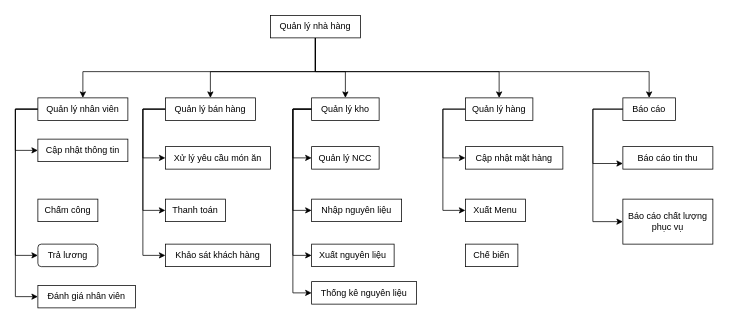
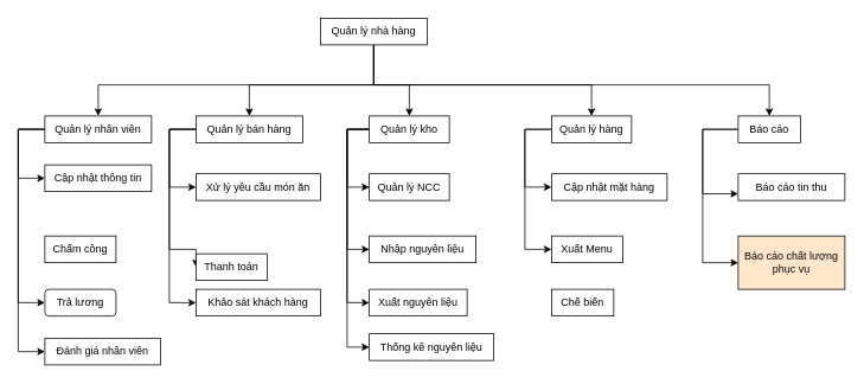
  <mxCell id="0" />
  <mxCell id="1" parent="0" />
  <mxCell id="2" style="edgeStyle=orthogonalEdgeStyle;rounded=0;orthogonalLoop=1;jettySize=auto;html=1;entryX=0.5;entryY=0;entryDx=0;entryDy=0;" edge="1" parent="1" source="7" target="20"><mxGeometry relative="1" as="geometry"><Array as="points"><mxPoint x="420" y="95" /><mxPoint x="460" y="95" /></Array></mxGeometry></mxCell>
  <mxCell id="3" style="edgeStyle=orthogonalEdgeStyle;rounded=0;orthogonalLoop=1;jettySize=auto;html=1;entryX=0.5;entryY=0;entryDx=0;entryDy=0;exitX=0.5;exitY=1;exitDx=0;exitDy=0;" edge="1" parent="1" source="7" target="15"><mxGeometry relative="1" as="geometry"><mxPoint x="420" y="95" as="sourcePoint" /><Array as="points"><mxPoint x="420" y="95" /><mxPoint x="280" y="95" /></Array></mxGeometry></mxCell>
  <mxCell id="4" style="edgeStyle=orthogonalEdgeStyle;rounded=0;orthogonalLoop=1;jettySize=auto;html=1;exitX=0.5;exitY=1;exitDx=0;exitDy=0;" edge="1" parent="1" source="7" target="11"><mxGeometry relative="1" as="geometry"><mxPoint x="420" y="95" as="sourcePoint" /><Array as="points"><mxPoint x="420" y="95" /><mxPoint x="110" y="95" /></Array></mxGeometry></mxCell>
  <mxCell id="5" style="edgeStyle=orthogonalEdgeStyle;rounded=0;orthogonalLoop=1;jettySize=auto;html=1;entryX=0.5;entryY=0;entryDx=0;entryDy=0;" edge="1" parent="1" source="7" target="23"><mxGeometry relative="1" as="geometry"><Array as="points"><mxPoint x="420" y="95" /><mxPoint x="665" y="95" /></Array></mxGeometry></mxCell>
  <mxCell id="6" style="edgeStyle=orthogonalEdgeStyle;rounded=0;orthogonalLoop=1;jettySize=auto;html=1;entryX=0.5;entryY=0;entryDx=0;entryDy=0;" edge="1" parent="1" source="7" target="37"><mxGeometry relative="1" as="geometry"><Array as="points"><mxPoint x="420" y="95" /><mxPoint x="865" y="95" /></Array></mxGeometry></mxCell>
  <mxCell id="7" value="Quản lý nhà hàng" style="rounded=0;whiteSpace=wrap;html=1;" vertex="1" parent="1"><mxGeometry x="360" y="20" width="120" height="30" as="geometry" /></mxCell>
  <mxCell id="8" style="edgeStyle=orthogonalEdgeStyle;rounded=0;orthogonalLoop=1;jettySize=auto;html=1;entryX=0;entryY=0.5;entryDx=0;entryDy=0;" edge="1" parent="1" source="11" target="25"><mxGeometry relative="1" as="geometry"><mxPoint x="40" y="405" as="targetPoint" /><Array as="points"><mxPoint x="20" y="145" /><mxPoint x="20" y="395" /></Array></mxGeometry></mxCell>
  <mxCell id="9" style="edgeStyle=orthogonalEdgeStyle;rounded=0;orthogonalLoop=1;jettySize=auto;html=1;entryX=0;entryY=0.5;entryDx=0;entryDy=0;" edge="1" parent="1" source="11" target="26"><mxGeometry relative="1" as="geometry"><mxPoint x="20" y="345" as="targetPoint" /><Array as="points"><mxPoint x="20" y="145" /><mxPoint x="20" y="340" /></Array></mxGeometry></mxCell>
  <mxCell id="10" style="edgeStyle=orthogonalEdgeStyle;rounded=0;orthogonalLoop=1;jettySize=auto;html=1;entryX=0;entryY=0.5;entryDx=0;entryDy=0;" edge="1" parent="1" source="11" target="24"><mxGeometry relative="1" as="geometry"><Array as="points"><mxPoint x="20" y="145" /><mxPoint x="20" y="200" /></Array></mxGeometry></mxCell>
  <mxCell id="11" value="Quản lý nhân viên" style="rounded=0;whiteSpace=wrap;html=1;" vertex="1" parent="1"><mxGeometry x="50" y="130" width="120" height="30" as="geometry" /></mxCell>
  <mxCell id="12" style="edgeStyle=orthogonalEdgeStyle;rounded=0;orthogonalLoop=1;jettySize=auto;html=1;entryX=0;entryY=0.5;entryDx=0;entryDy=0;" edge="1" parent="1" source="15" target="30"><mxGeometry relative="1" as="geometry"><Array as="points"><mxPoint x="190" y="145" /><mxPoint x="190" y="340" /></Array></mxGeometry></mxCell>
  <mxCell id="13" style="edgeStyle=orthogonalEdgeStyle;rounded=0;orthogonalLoop=1;jettySize=auto;html=1;entryX=0;entryY=0.5;entryDx=0;entryDy=0;" edge="1" parent="1" source="15" target="29"><mxGeometry relative="1" as="geometry"><Array as="points"><mxPoint x="190" y="145" /><mxPoint x="190" y="280" /></Array></mxGeometry></mxCell>
  <mxCell id="14" style="edgeStyle=orthogonalEdgeStyle;rounded=0;orthogonalLoop=1;jettySize=auto;html=1;entryX=0;entryY=0.5;entryDx=0;entryDy=0;" edge="1" parent="1" source="15" target="28"><mxGeometry relative="1" as="geometry"><Array as="points"><mxPoint x="190" y="145" /><mxPoint x="190" y="210" /></Array></mxGeometry></mxCell>
  <mxCell id="15" value="Quản lý bán hàng" style="rounded=0;whiteSpace=wrap;html=1;" vertex="1" parent="1"><mxGeometry x="220" y="130" width="120" height="30" as="geometry" /></mxCell>
  <mxCell id="16" style="edgeStyle=orthogonalEdgeStyle;rounded=0;orthogonalLoop=1;jettySize=auto;html=1;entryX=0;entryY=0.5;entryDx=0;entryDy=0;" edge="1" parent="1" source="20" target="34"><mxGeometry relative="1" as="geometry"><Array as="points"><mxPoint x="390" y="145" /><mxPoint x="390" y="390" /></Array></mxGeometry></mxCell>
  <mxCell id="17" style="edgeStyle=orthogonalEdgeStyle;rounded=0;orthogonalLoop=1;jettySize=auto;html=1;entryX=0;entryY=0.5;entryDx=0;entryDy=0;" edge="1" parent="1" source="20" target="33"><mxGeometry relative="1" as="geometry"><Array as="points"><mxPoint x="390" y="145" /><mxPoint x="390" y="340" /></Array></mxGeometry></mxCell>
  <mxCell id="18" style="edgeStyle=orthogonalEdgeStyle;rounded=0;orthogonalLoop=1;jettySize=auto;html=1;entryX=0;entryY=0.5;entryDx=0;entryDy=0;" edge="1" parent="1" source="20" target="32"><mxGeometry relative="1" as="geometry"><Array as="points"><mxPoint x="390" y="145" /><mxPoint x="390" y="280" /></Array></mxGeometry></mxCell>
  <mxCell id="19" style="edgeStyle=orthogonalEdgeStyle;rounded=0;orthogonalLoop=1;jettySize=auto;html=1;entryX=0;entryY=0.5;entryDx=0;entryDy=0;" edge="1" parent="1" source="20" target="31"><mxGeometry relative="1" as="geometry"><Array as="points"><mxPoint x="390" y="145" /><mxPoint x="390" y="210" /></Array></mxGeometry></mxCell>
  <mxCell id="20" value="Quản lý kho" style="rounded=0;whiteSpace=wrap;html=1;" vertex="1" parent="1"><mxGeometry x="415" y="130" width="90" height="30" as="geometry" /></mxCell>
  <mxCell id="21" style="edgeStyle=orthogonalEdgeStyle;rounded=0;orthogonalLoop=1;jettySize=auto;html=1;entryX=0;entryY=0.5;entryDx=0;entryDy=0;" edge="1" parent="1" source="23" target="39"><mxGeometry relative="1" as="geometry"><Array as="points"><mxPoint x="590" y="145" /><mxPoint x="590" y="280" /></Array></mxGeometry></mxCell>
  <mxCell id="22" style="edgeStyle=orthogonalEdgeStyle;rounded=0;orthogonalLoop=1;jettySize=auto;html=1;entryX=0;entryY=0.5;entryDx=0;entryDy=0;" edge="1" parent="1" source="23" target="38"><mxGeometry relative="1" as="geometry"><Array as="points"><mxPoint x="590" y="145" /><mxPoint x="590" y="210" /></Array></mxGeometry></mxCell>
  <mxCell id="23" value="Quản lý hàng" style="rounded=0;whiteSpace=wrap;html=1;" vertex="1" parent="1"><mxGeometry x="620" y="130" width="90" height="30" as="geometry" /></mxCell>
  <mxCell id="24" value="Cập nhật thông tin" style="rounded=0;whiteSpace=wrap;html=1;" vertex="1" parent="1"><mxGeometry x="50" y="185" width="120" height="30" as="geometry" /></mxCell>
  <mxCell id="25" value="Đánh giá nhân viên" style="rounded=0;whiteSpace=wrap;html=1;" vertex="1" parent="1"><mxGeometry x="50" y="380" width="130" height="30" as="geometry" /></mxCell>
  <mxCell id="26" value="Trả lương" style="whiteSpace=wrap;html=1;rounded=1;" vertex="1" parent="1"><mxGeometry x="50" y="325" width="80" height="30" as="geometry" /></mxCell>
  <mxCell id="27" value="Chấm công" style="rounded=0;whiteSpace=wrap;html=1;" vertex="1" parent="1"><mxGeometry x="50" y="265" width="80" height="30" as="geometry" /></mxCell>
  <mxCell id="28" value="Xử lý yêu cầu món ăn" style="rounded=0;whiteSpace=wrap;html=1;" vertex="1" parent="1"><mxGeometry x="220" y="195" width="140" height="30" as="geometry" /></mxCell>
- <mxCell id="29" value="Thanh toán" style="rounded=0;whiteSpace=wrap;html=1;" vertex="1" parent="1"><mxGeometry x="220" y="265" width="80" height="30" as="geometry" /></mxCell>
+ <mxCell id="29" value="Thanh toán" style="rounded=0;whiteSpace=wrap;html=1;" vertex="1" parent="1"><mxGeometry x="220" y="285" width="80" height="30" as="geometry" /></mxCell>
  <mxCell id="30" value="Khảo sát khách hàng" style="rounded=0;whiteSpace=wrap;html=1;" vertex="1" parent="1"><mxGeometry x="220" y="325" width="140" height="30" as="geometry" /></mxCell>
  <mxCell id="31" value="Quản lý NCC" style="rounded=0;whiteSpace=wrap;html=1;" vertex="1" parent="1"><mxGeometry x="415" y="195" width="90" height="30" as="geometry" /></mxCell>
  <mxCell id="32" value="Nhập nguyên liệu" style="rounded=0;whiteSpace=wrap;html=1;" vertex="1" parent="1"><mxGeometry x="415" y="265" width="120" height="30" as="geometry" /></mxCell>
  <mxCell id="33" value="Xuất nguyên liệu" style="rounded=0;whiteSpace=wrap;html=1;" vertex="1" parent="1"><mxGeometry x="415" y="325" width="110" height="30" as="geometry" /></mxCell>
  <mxCell id="34" value="Thống kê nguyên liệu" style="rounded=0;whiteSpace=wrap;html=1;" vertex="1" parent="1"><mxGeometry x="415" y="375" width="140" height="30" as="geometry" /></mxCell>
  <mxCell id="35" style="edgeStyle=orthogonalEdgeStyle;rounded=0;orthogonalLoop=1;jettySize=auto;html=1;entryX=0;entryY=0.5;entryDx=0;entryDy=0;" edge="1" parent="1" source="37" target="42"><mxGeometry relative="1" as="geometry"><Array as="points"><mxPoint x="790" y="145" /><mxPoint x="790" y="295" /></Array></mxGeometry></mxCell>
  <mxCell id="36" style="edgeStyle=orthogonalEdgeStyle;rounded=0;orthogonalLoop=1;jettySize=auto;html=1;entryX=0;entryY=0.75;entryDx=0;entryDy=0;" edge="1" parent="1" source="37" target="41"><mxGeometry relative="1" as="geometry"><Array as="points"><mxPoint x="790" y="145" /><mxPoint x="790" y="218" /></Array></mxGeometry></mxCell>
  <mxCell id="37" value="Báo cáo" style="rounded=0;whiteSpace=wrap;html=1;" vertex="1" parent="1"><mxGeometry x="830" y="130" width="70" height="30" as="geometry" /></mxCell>
  <mxCell id="38" value="Cập nhật mặt hàng" style="rounded=0;whiteSpace=wrap;html=1;" vertex="1" parent="1"><mxGeometry x="620" y="195" width="130" height="30" as="geometry" /></mxCell>
  <mxCell id="39" value="Xuất Menu" style="rounded=0;whiteSpace=wrap;html=1;" vertex="1" parent="1"><mxGeometry x="620" y="265" width="80" height="30" as="geometry" /></mxCell>
  <mxCell id="40" value="Chế biến" style="rounded=0;whiteSpace=wrap;html=1;" vertex="1" parent="1"><mxGeometry x="620" y="325" width="70" height="30" as="geometry" /></mxCell>
  <mxCell id="41" value="Báo cáo tin thu" style="rounded=0;whiteSpace=wrap;html=1;" vertex="1" parent="1"><mxGeometry x="830" y="195" width="120" height="30" as="geometry" /></mxCell>
- <mxCell id="42" value="Báo cáo chất lượng phục vụ" style="rounded=0;whiteSpace=wrap;html=1;" vertex="1" parent="1"><mxGeometry x="830" y="265" width="120" height="60" as="geometry" /></mxCell>
+ <mxCell id="42" value="Báo cáo chất lượng phục vụ" style="rounded=0;whiteSpace=wrap;html=1;fillColor=#ffe6cc;" vertex="1" parent="1"><mxGeometry x="830" y="265" width="120" height="60" as="geometry" /></mxCell>
